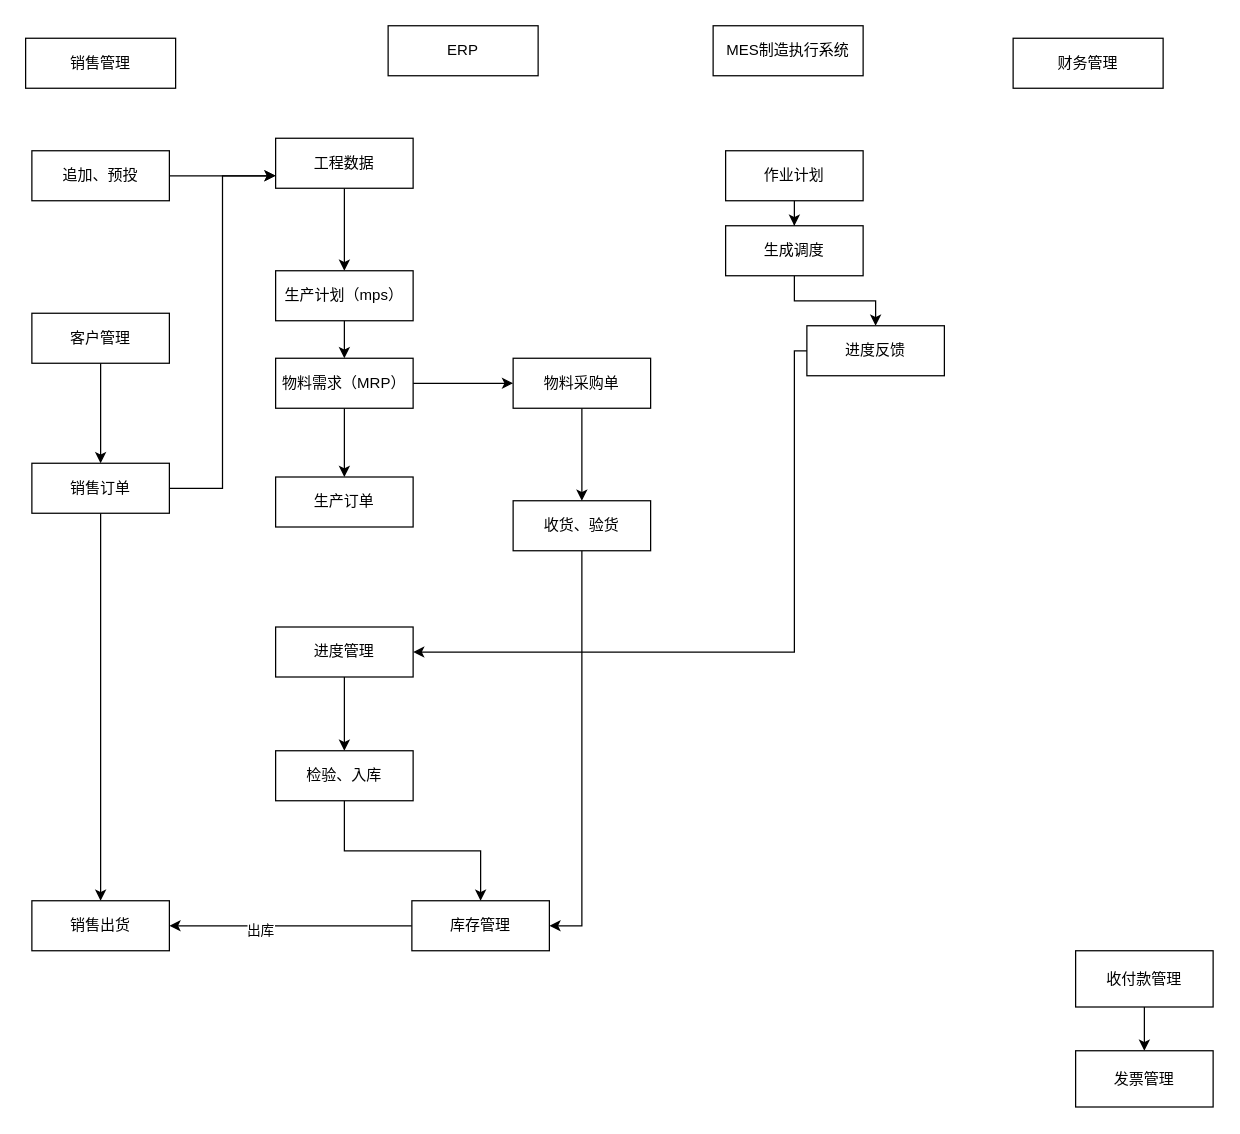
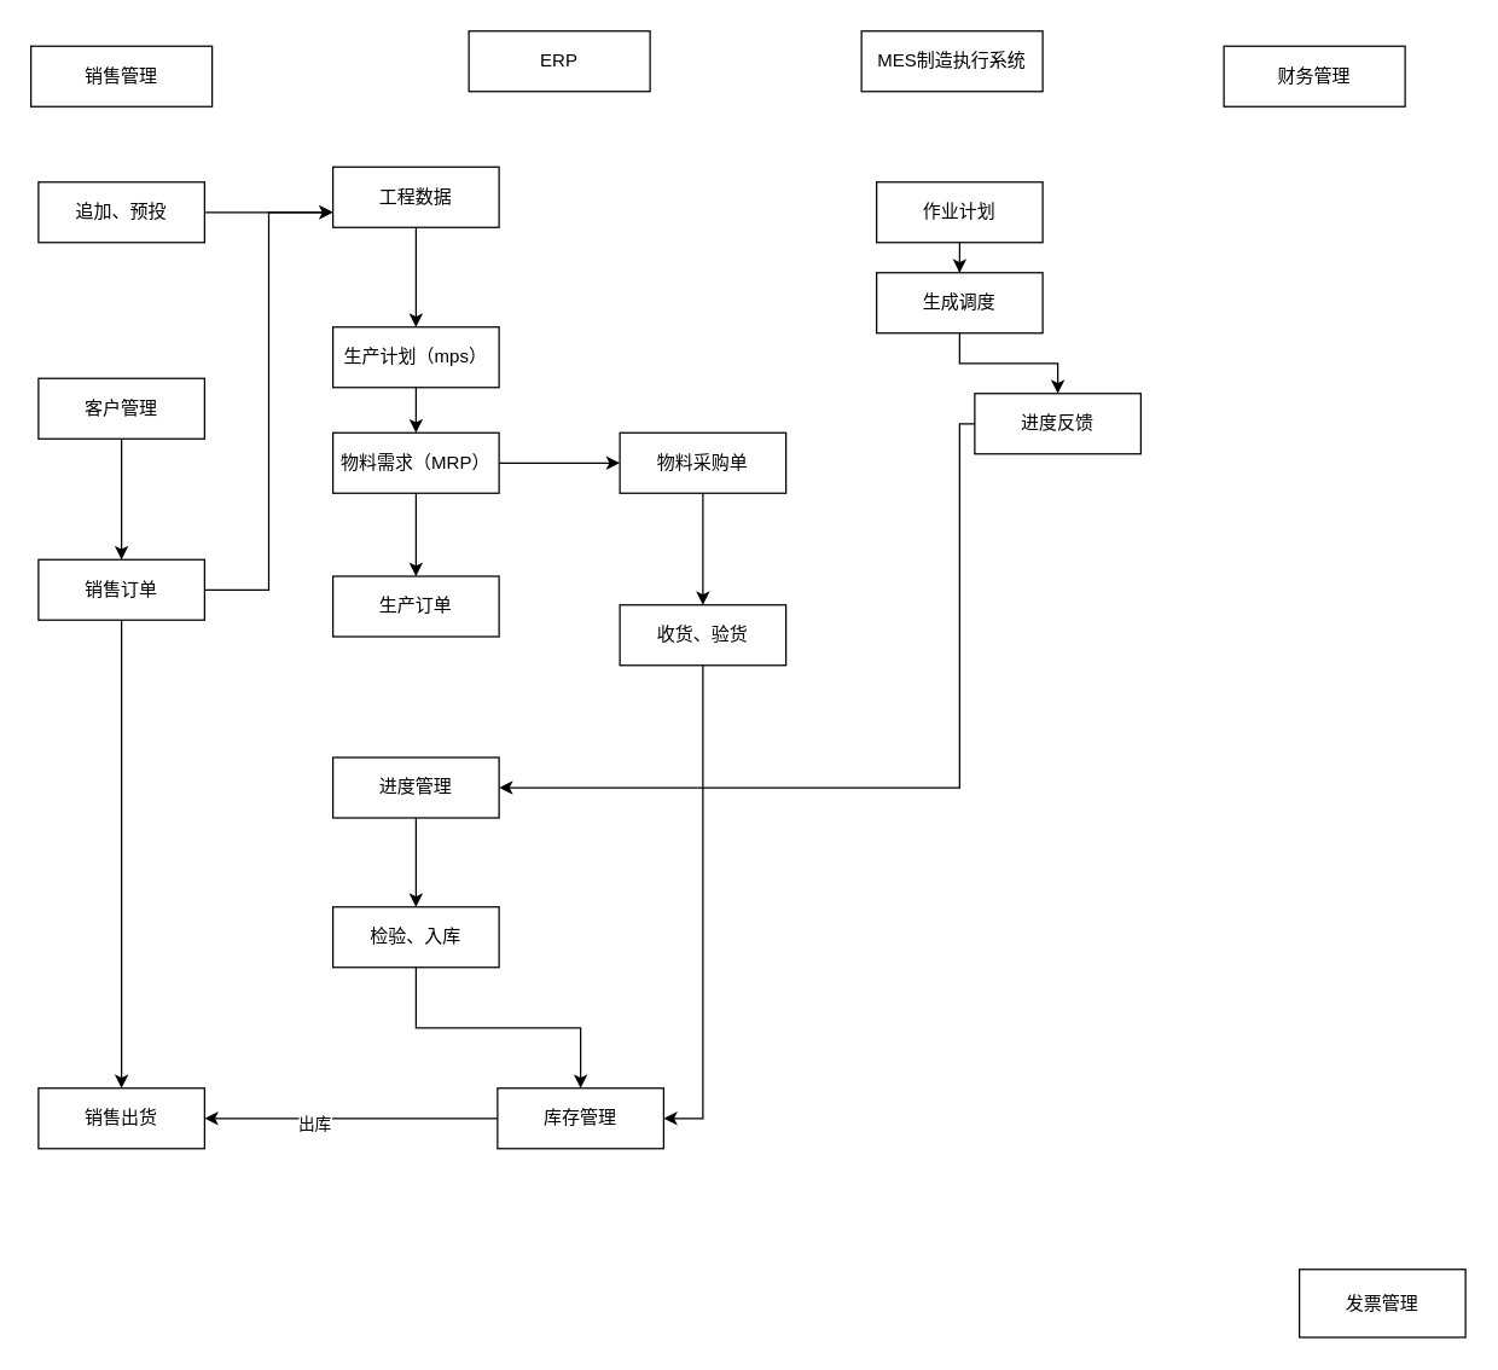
  <mxCell id="0" />
  <mxCell id="1" parent="0" />
  <mxCell id="2" value="销售管理" style="rounded=0;whiteSpace=wrap;html=1;" parent="1" vertex="1"><mxGeometry x="20" y="30" width="120" height="40" as="geometry" /></mxCell>
  <mxCell id="3" value="ERP" style="rounded=0;whiteSpace=wrap;html=1;" vertex="1" parent="1"><mxGeometry x="310" y="20" width="120" height="40" as="geometry" /></mxCell>
  <mxCell id="4" value="MES制造执行系统" style="rounded=0;whiteSpace=wrap;html=1;" vertex="1" parent="1"><mxGeometry x="570" y="20" width="120" height="40" as="geometry" /></mxCell>
  <mxCell id="5" value="财务管理" style="rounded=0;whiteSpace=wrap;html=1;" vertex="1" parent="1"><mxGeometry x="810" y="30" width="120" height="40" as="geometry" /></mxCell>
  <mxCell id="6" value="" style="edgeStyle=orthogonalEdgeStyle;rounded=0;orthogonalLoop=1;jettySize=auto;html=1;entryX=0;entryY=0.75;entryDx=0;entryDy=0;" edge="1" parent="1" source="7" target="18"><mxGeometry relative="1" as="geometry" /></mxCell>
  <mxCell id="7" value="追加、预投" style="rounded=0;whiteSpace=wrap;html=1;" vertex="1" parent="1"><mxGeometry x="25" y="120" width="110" height="40" as="geometry" /></mxCell>
  <mxCell id="8" value="" style="edgeStyle=orthogonalEdgeStyle;rounded=0;orthogonalLoop=1;jettySize=auto;html=1;" edge="1" parent="1" source="9" target="12"><mxGeometry relative="1" as="geometry" /></mxCell>
  <mxCell id="9" value="客户管理" style="rounded=0;whiteSpace=wrap;html=1;" vertex="1" parent="1"><mxGeometry x="25" y="250" width="110" height="40" as="geometry" /></mxCell>
  <mxCell id="10" value="" style="edgeStyle=orthogonalEdgeStyle;rounded=0;orthogonalLoop=1;jettySize=auto;html=1;" edge="1" parent="1" source="12" target="13"><mxGeometry relative="1" as="geometry" /></mxCell>
  <mxCell id="11" style="edgeStyle=orthogonalEdgeStyle;rounded=0;orthogonalLoop=1;jettySize=auto;html=1;entryX=0;entryY=0.75;entryDx=0;entryDy=0;" edge="1" parent="1" source="12" target="18"><mxGeometry relative="1" as="geometry" /></mxCell>
  <mxCell id="12" value="销售订单" style="rounded=0;whiteSpace=wrap;html=1;" vertex="1" parent="1"><mxGeometry x="25" y="370" width="110" height="40" as="geometry" /></mxCell>
  <mxCell id="13" value="销售出货" style="rounded=0;whiteSpace=wrap;html=1;" vertex="1" parent="1"><mxGeometry x="25" y="720" width="110" height="40" as="geometry" /></mxCell>
- <mxCell id="14" value="" style="edgeStyle=orthogonalEdgeStyle;rounded=0;orthogonalLoop=1;jettySize=auto;html=1;exitX=0.5;exitY=1;exitDx=0;exitDy=0;" edge="1" parent="1" source="15" target="16"><mxGeometry relative="1" as="geometry" /></mxCell>
- <mxCell id="15" value="收付款管理" style="rounded=0;whiteSpace=wrap;html=1;" vertex="1" parent="1"><mxGeometry x="860" y="760" width="110" height="45" as="geometry" /></mxCell>
  <mxCell id="16" value="发票管理" style="rounded=0;whiteSpace=wrap;html=1;" vertex="1" parent="1"><mxGeometry x="860" y="840" width="110" height="45" as="geometry" /></mxCell>
  <mxCell id="17" value="" style="edgeStyle=orthogonalEdgeStyle;rounded=0;orthogonalLoop=1;jettySize=auto;html=1;" edge="1" parent="1" source="18" target="20"><mxGeometry relative="1" as="geometry" /></mxCell>
  <mxCell id="18" value="工程数据" style="rounded=0;whiteSpace=wrap;html=1;" vertex="1" parent="1"><mxGeometry x="220" y="110" width="110" height="40" as="geometry" /></mxCell>
  <mxCell id="19" value="" style="edgeStyle=orthogonalEdgeStyle;rounded=0;orthogonalLoop=1;jettySize=auto;html=1;" edge="1" parent="1" source="20" target="23"><mxGeometry relative="1" as="geometry" /></mxCell>
  <mxCell id="20" value="生产计划（mps）" style="rounded=0;whiteSpace=wrap;html=1;" vertex="1" parent="1"><mxGeometry x="220" y="216" width="110" height="40" as="geometry" /></mxCell>
  <mxCell id="21" value="" style="edgeStyle=orthogonalEdgeStyle;rounded=0;orthogonalLoop=1;jettySize=auto;html=1;" edge="1" parent="1" source="23" target="24"><mxGeometry relative="1" as="geometry" /></mxCell>
  <mxCell id="22" value="" style="edgeStyle=orthogonalEdgeStyle;rounded=0;orthogonalLoop=1;jettySize=auto;html=1;" edge="1" parent="1" source="23" target="29"><mxGeometry relative="1" as="geometry" /></mxCell>
  <mxCell id="23" value="物料需求（MRP）" style="rounded=0;whiteSpace=wrap;html=1;" vertex="1" parent="1"><mxGeometry x="220" y="286" width="110" height="40" as="geometry" /></mxCell>
  <mxCell id="24" value="生产订单" style="rounded=0;whiteSpace=wrap;html=1;" vertex="1" parent="1"><mxGeometry x="220" y="381" width="110" height="40" as="geometry" /></mxCell>
  <mxCell id="25" style="edgeStyle=orthogonalEdgeStyle;rounded=0;orthogonalLoop=1;jettySize=auto;html=1;entryX=1;entryY=0.5;entryDx=0;entryDy=0;" edge="1" parent="1" source="27" target="13"><mxGeometry relative="1" as="geometry" /></mxCell>
  <mxCell id="26" value="出库" style="edgeLabel;html=1;align=center;verticalAlign=middle;resizable=0;points=[];" vertex="1" connectable="0" parent="25"><mxGeometry x="0.254" y="3" relative="1" as="geometry"><mxPoint as="offset" /></mxGeometry></mxCell>
  <mxCell id="27" value="库存管理" style="rounded=0;whiteSpace=wrap;html=1;" vertex="1" parent="1"><mxGeometry x="329" y="720" width="110" height="40" as="geometry" /></mxCell>
  <mxCell id="28" value="" style="edgeStyle=orthogonalEdgeStyle;rounded=0;orthogonalLoop=1;jettySize=auto;html=1;" edge="1" parent="1" source="29" target="36"><mxGeometry relative="1" as="geometry" /></mxCell>
  <mxCell id="29" value="物料采购单" style="rounded=0;whiteSpace=wrap;html=1;" vertex="1" parent="1"><mxGeometry x="410" y="286" width="110" height="40" as="geometry" /></mxCell>
  <mxCell id="30" value="" style="edgeStyle=orthogonalEdgeStyle;rounded=0;orthogonalLoop=1;jettySize=auto;html=1;" edge="1" parent="1" source="31" target="33"><mxGeometry relative="1" as="geometry" /></mxCell>
  <mxCell id="31" value="作业计划" style="rounded=0;whiteSpace=wrap;html=1;" vertex="1" parent="1"><mxGeometry x="580" y="120" width="110" height="40" as="geometry" /></mxCell>
  <mxCell id="32" value="" style="edgeStyle=orthogonalEdgeStyle;rounded=0;orthogonalLoop=1;jettySize=auto;html=1;" edge="1" parent="1" source="33" target="34"><mxGeometry relative="1" as="geometry" /></mxCell>
  <mxCell id="33" value="生成调度" style="rounded=0;whiteSpace=wrap;html=1;" vertex="1" parent="1"><mxGeometry x="580" y="180" width="110" height="40" as="geometry" /></mxCell>
  <mxCell id="34" value="进度反馈" style="rounded=0;whiteSpace=wrap;html=1;" vertex="1" parent="1"><mxGeometry x="645" y="260" width="110" height="40" as="geometry" /></mxCell>
  <mxCell id="35" style="edgeStyle=orthogonalEdgeStyle;rounded=0;orthogonalLoop=1;jettySize=auto;html=1;entryX=1;entryY=0.5;entryDx=0;entryDy=0;" edge="1" parent="1" source="36" target="27"><mxGeometry relative="1" as="geometry" /></mxCell>
  <mxCell id="36" value="收货、验货" style="rounded=0;whiteSpace=wrap;html=1;" vertex="1" parent="1"><mxGeometry x="410" y="400" width="110" height="40" as="geometry" /></mxCell>
  <mxCell id="37" value="" style="edgeStyle=orthogonalEdgeStyle;rounded=0;orthogonalLoop=1;jettySize=auto;html=1;" edge="1" parent="1" source="38" target="41"><mxGeometry relative="1" as="geometry" /></mxCell>
  <mxCell id="38" value="进度管理" style="rounded=0;whiteSpace=wrap;html=1;" vertex="1" parent="1"><mxGeometry x="220" y="501" width="110" height="40" as="geometry" /></mxCell>
  <mxCell id="39" style="edgeStyle=orthogonalEdgeStyle;rounded=0;orthogonalLoop=1;jettySize=auto;html=1;entryX=1;entryY=0.5;entryDx=0;entryDy=0;" edge="1" parent="1" source="34" target="38"><mxGeometry relative="1" as="geometry"><Array as="points"><mxPoint x="635" y="521" /></Array></mxGeometry></mxCell>
  <mxCell id="40" style="edgeStyle=orthogonalEdgeStyle;rounded=0;orthogonalLoop=1;jettySize=auto;html=1;entryX=0.5;entryY=0;entryDx=0;entryDy=0;" edge="1" parent="1" source="41" target="27"><mxGeometry relative="1" as="geometry" /></mxCell>
  <mxCell id="41" value="检验、入库" style="rounded=0;whiteSpace=wrap;html=1;" vertex="1" parent="1"><mxGeometry x="220" y="600" width="110" height="40" as="geometry" /></mxCell>
